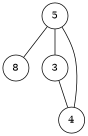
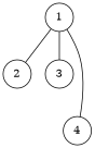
  graph {
    node [shape=circle]
-   1 [label=5]
-   2 [label=8]
+   1
+   2
    3
    4
    1 -- 2
    1 -- 3
-   3 -- 4
    4 -- 1
  }
